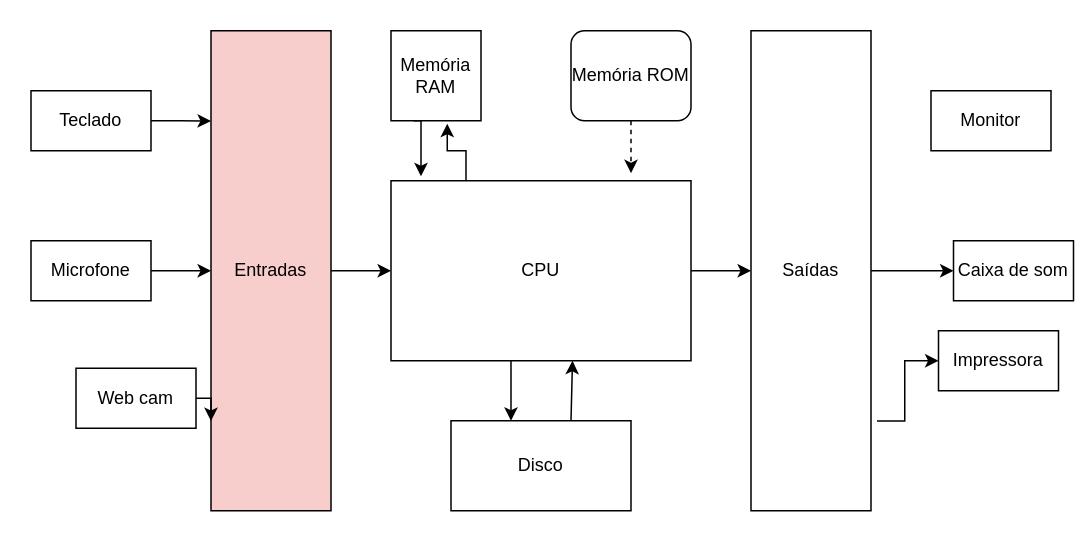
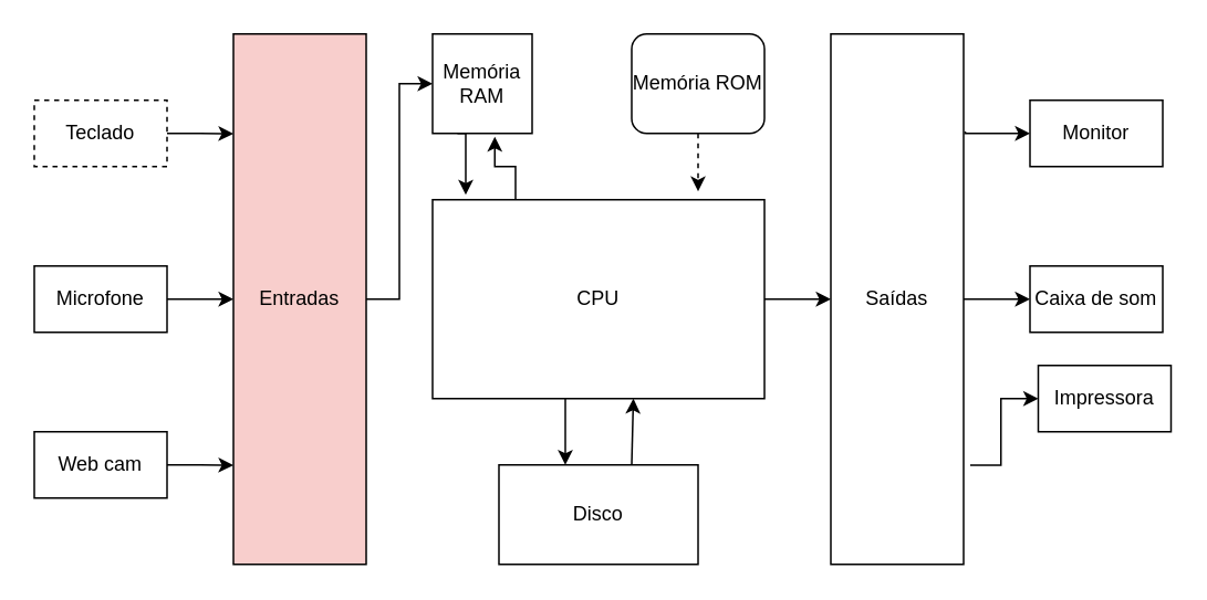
  <mxCell id="0" />
  <mxCell id="1" parent="0" />
  <mxCell id="2" style="edgeStyle=orthogonalEdgeStyle;rounded=0;orthogonalLoop=1;jettySize=auto;html=1;exitX=1;exitY=0.5;exitDx=0;exitDy=0;entryX=0;entryY=0.5;entryDx=0;entryDy=0;startArrow=none;startFill=0;endArrow=classic;endFill=1;" edge="1" parent="1" source="3" target="5"><mxGeometry relative="1" as="geometry" /></mxCell>
  <mxCell id="3" value="Microfone" style="rounded=0;whiteSpace=wrap;html=1;" vertex="1" parent="1"><mxGeometry x="20" y="160" width="80" height="40" as="geometry" /></mxCell>
- <mxCell id="4" style="edgeStyle=orthogonalEdgeStyle;rounded=0;orthogonalLoop=1;jettySize=auto;html=1;exitX=1;exitY=0.5;exitDx=0;exitDy=0;entryX=0;entryY=0.5;entryDx=0;entryDy=0;startArrow=none;startFill=0;endArrow=classic;endFill=1;" edge="1" parent="1" source="5" target="8"><mxGeometry relative="1" as="geometry" /></mxCell>
+ <mxCell id="4" style="edgeStyle=orthogonalEdgeStyle;rounded=0;orthogonalLoop=1;jettySize=auto;html=1;exitX=1;exitY=0.5;exitDx=0;exitDy=0;startArrow=none;startFill=0;endArrow=classic;endFill=1;" edge="1" parent="1" source="5" target="10"><mxGeometry relative="1" as="geometry" /></mxCell>
  <mxCell id="5" value="Entradas" style="rounded=0;whiteSpace=wrap;html=1;fillColor=#f8cecc;" vertex="1" parent="1"><mxGeometry x="140" y="20" width="80" height="320" as="geometry" /></mxCell>
  <mxCell id="6" style="edgeStyle=orthogonalEdgeStyle;rounded=0;orthogonalLoop=1;jettySize=auto;html=1;exitX=0.25;exitY=0;exitDx=0;exitDy=0;entryX=0.625;entryY=1.033;entryDx=0;entryDy=0;entryPerimeter=0;" edge="1" parent="1" source="8" target="10"><mxGeometry relative="1" as="geometry" /></mxCell>
  <mxCell id="7" style="edgeStyle=orthogonalEdgeStyle;rounded=0;orthogonalLoop=1;jettySize=auto;html=1;exitX=1;exitY=0.5;exitDx=0;exitDy=0;entryX=0;entryY=0.5;entryDx=0;entryDy=0;startArrow=none;startFill=0;endArrow=classic;endFill=1;" edge="1" parent="1" source="8" target="14"><mxGeometry relative="1" as="geometry" /></mxCell>
  <mxCell id="8" value="CPU" style="rounded=0;whiteSpace=wrap;html=1;" vertex="1" parent="1"><mxGeometry x="260" y="120" width="200" height="120" as="geometry" /></mxCell>
  <mxCell id="9" style="edgeStyle=orthogonalEdgeStyle;rounded=0;orthogonalLoop=1;jettySize=auto;html=1;exitX=0.25;exitY=1;exitDx=0;exitDy=0;entryX=0.1;entryY=-0.025;entryDx=0;entryDy=0;entryPerimeter=0;" edge="1" parent="1" source="10" target="8"><mxGeometry relative="1" as="geometry" /></mxCell>
  <mxCell id="10" value="Memória RAM" style="rounded=0;whiteSpace=wrap;html=1;" vertex="1" parent="1"><mxGeometry x="260" y="20" width="60" height="60" as="geometry" /></mxCell>
  <mxCell id="11" style="edgeStyle=orthogonalEdgeStyle;rounded=0;orthogonalLoop=1;jettySize=auto;html=1;exitX=0.5;exitY=1;exitDx=0;exitDy=0;entryX=0.8;entryY=-0.042;entryDx=0;entryDy=0;entryPerimeter=0;dashed=1;" edge="1" parent="1" source="12" target="8"><mxGeometry relative="1" as="geometry" /></mxCell>
  <mxCell id="12" value="Memória ROM" style="whiteSpace=wrap;html=1;rounded=1;" vertex="1" parent="1"><mxGeometry x="380" y="20" width="80" height="60" as="geometry" /></mxCell>
  <mxCell id="13" value="Disco" style="rounded=0;whiteSpace=wrap;html=1;" vertex="1" parent="1"><mxGeometry x="300" y="280" width="120" height="60" as="geometry" /></mxCell>
  <mxCell id="14" value="Saídas" style="rounded=0;whiteSpace=wrap;html=1;" vertex="1" parent="1"><mxGeometry x="500" y="20" width="80" height="320" as="geometry" /></mxCell>
  <mxCell id="15" style="edgeStyle=orthogonalEdgeStyle;rounded=0;orthogonalLoop=1;jettySize=auto;html=1;entryX=0.4;entryY=1;entryDx=0;entryDy=0;entryPerimeter=0;startArrow=classic;startFill=1;endArrow=none;endFill=0;" edge="1" parent="1" target="8"><mxGeometry relative="1" as="geometry"><mxPoint x="340" y="280" as="sourcePoint" /><mxPoint x="400" y="250.96" as="targetPoint" /><Array as="points"><mxPoint x="340" y="260" /><mxPoint x="340" y="260" /></Array></mxGeometry></mxCell>
  <mxCell id="16" value="" style="endArrow=classic;html=1;rounded=0;" edge="1" parent="1"><mxGeometry width="50" height="50" relative="1" as="geometry"><mxPoint x="380" y="280" as="sourcePoint" /><mxPoint x="381" y="240" as="targetPoint" /></mxGeometry></mxCell>
  <mxCell id="17" style="edgeStyle=orthogonalEdgeStyle;rounded=0;orthogonalLoop=1;jettySize=auto;html=1;exitX=1;exitY=0.5;exitDx=0;exitDy=0;entryX=0;entryY=0.188;entryDx=0;entryDy=0;entryPerimeter=0;startArrow=none;startFill=0;endArrow=classic;endFill=1;" edge="1" parent="1" source="18" target="5"><mxGeometry relative="1" as="geometry" /></mxCell>
- <mxCell id="18" value="Teclado" style="rounded=0;whiteSpace=wrap;html=1;" vertex="1" parent="1"><mxGeometry x="20" y="60" width="80" height="40" as="geometry" /></mxCell>
+ <mxCell id="18" value="Teclado" style="rounded=0;whiteSpace=wrap;html=1;dashed=1;" vertex="1" parent="1"><mxGeometry x="20" y="60" width="80" height="40" as="geometry" /></mxCell>
  <mxCell id="19" style="edgeStyle=orthogonalEdgeStyle;rounded=0;orthogonalLoop=1;jettySize=auto;html=1;exitX=1;exitY=0.5;exitDx=0;exitDy=0;entryX=0;entryY=0.813;entryDx=0;entryDy=0;entryPerimeter=0;startArrow=none;startFill=0;endArrow=classic;endFill=1;" edge="1" parent="1" source="20" target="5"><mxGeometry relative="1" as="geometry" /></mxCell>
- <mxCell id="20" value="Web cam" style="rounded=0;whiteSpace=wrap;html=1;" vertex="1" parent="1"><mxGeometry x="50" y="245" width="80" height="40" as="geometry" /></mxCell>
+ <mxCell id="20" value="Web cam" style="rounded=0;whiteSpace=wrap;html=1;" vertex="1" parent="1"><mxGeometry x="20" y="260" width="80" height="40" as="geometry" /></mxCell>
  <mxCell id="21" style="edgeStyle=orthogonalEdgeStyle;rounded=0;orthogonalLoop=1;jettySize=auto;html=1;exitX=0;exitY=0.5;exitDx=0;exitDy=0;entryX=1;entryY=0.5;entryDx=0;entryDy=0;startArrow=classic;startFill=1;endArrow=none;endFill=0;" edge="1" parent="1" source="22" target="14"><mxGeometry relative="1" as="geometry" /></mxCell>
- <mxCell id="22" value="Caixa de som" style="rounded=0;whiteSpace=wrap;html=1;" vertex="1" parent="1"><mxGeometry x="635" y="160" width="80" height="40" as="geometry" /></mxCell>
+ <mxCell id="22" value="Caixa de som" style="rounded=0;whiteSpace=wrap;html=1;" vertex="1" parent="1"><mxGeometry x="620" y="160" width="80" height="40" as="geometry" /></mxCell>
+ <mxCell id="23" style="edgeStyle=orthogonalEdgeStyle;rounded=0;orthogonalLoop=1;jettySize=auto;html=1;exitX=0;exitY=0.5;exitDx=0;exitDy=0;entryX=1.013;entryY=0.184;entryDx=0;entryDy=0;entryPerimeter=0;startArrow=classic;startFill=1;endArrow=none;endFill=0;" edge="1" parent="1" source="24" target="14"><mxGeometry relative="1" as="geometry" /></mxCell>
  <mxCell id="24" value="Monitor" style="rounded=0;whiteSpace=wrap;html=1;" vertex="1" parent="1"><mxGeometry x="620" y="60" width="80" height="40" as="geometry" /></mxCell>
  <mxCell id="25" style="edgeStyle=orthogonalEdgeStyle;rounded=0;orthogonalLoop=1;jettySize=auto;html=1;exitX=0;exitY=0.5;exitDx=0;exitDy=0;entryX=1.05;entryY=0.813;entryDx=0;entryDy=0;entryPerimeter=0;startArrow=classic;startFill=1;endArrow=none;endFill=0;" edge="1" parent="1" source="26" target="14"><mxGeometry relative="1" as="geometry" /></mxCell>
  <mxCell id="26" value="Impressora" style="rounded=0;whiteSpace=wrap;html=1;" vertex="1" parent="1"><mxGeometry x="625" y="220" width="80" height="40" as="geometry" /></mxCell>
